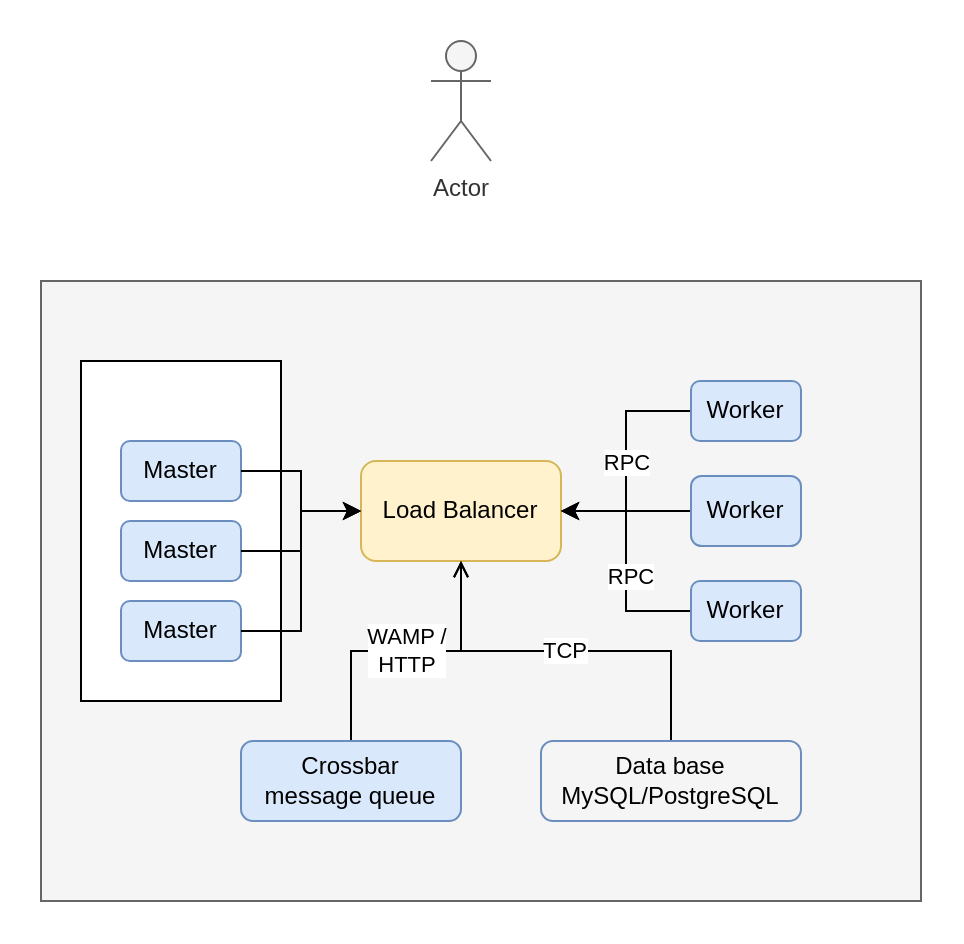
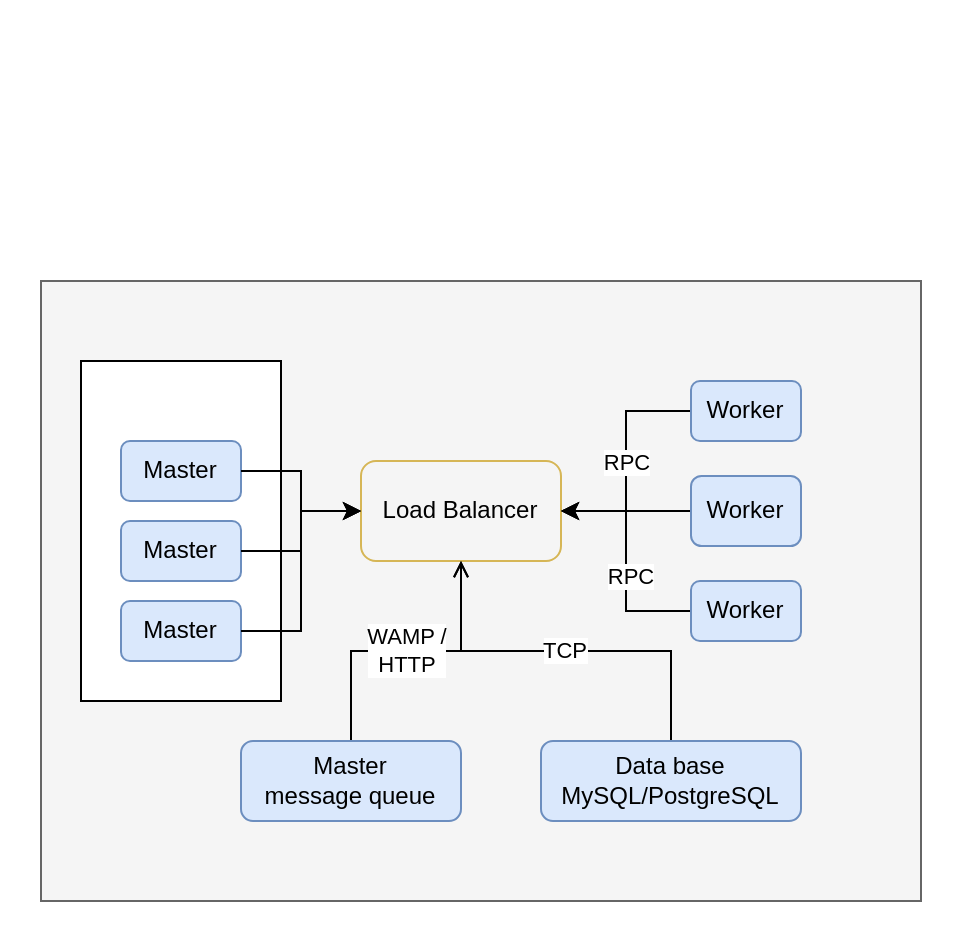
  <mxCell id="0" />
  <mxCell id="1" parent="0" />
  <mxCell id="2" value="" style="rounded=0;whiteSpace=wrap;html=1;fillColor=#f5f5f5;strokeColor=#666666;fontColor=#333333;" vertex="1" parent="1"><mxGeometry x="20" y="140" width="440" height="310" as="geometry" /></mxCell>
- <mxCell id="3" value="Load Balancer" style="rounded=1;whiteSpace=wrap;html=1;fillColor=#fff2cc;strokeColor=#d6b656;" vertex="1" parent="1"><mxGeometry x="180" y="230" width="100" height="50" as="geometry" /></mxCell>
+ <mxCell id="3" value="Load Balancer" style="rounded=1;whiteSpace=wrap;html=1;fillColor=#f5f5f5;strokeColor=#d6b656;" vertex="1" parent="1"><mxGeometry x="180" y="230" width="100" height="50" as="geometry" /></mxCell>
  <mxCell id="4" value="RPC" style="edgeStyle=orthogonalEdgeStyle;rounded=0;orthogonalLoop=1;jettySize=auto;html=1;exitX=0;exitY=0.5;exitDx=0;exitDy=0;entryX=1;entryY=0.5;entryDx=0;entryDy=0;" edge="1" parent="1" source="5" target="3"><mxGeometry relative="1" as="geometry" /></mxCell>
  <mxCell id="5" value="Worker" style="rounded=1;whiteSpace=wrap;html=1;fillColor=#dae8fc;strokeColor=#6c8ebf;" vertex="1" parent="1"><mxGeometry x="345" y="190" width="55" height="30" as="geometry" /></mxCell>
- <mxCell id="6" value="Actor" style="shape=umlActor;verticalLabelPosition=bottom;labelBackgroundColor=#ffffff;verticalAlign=top;html=1;outlineConnect=0;fillColor=#f5f5f5;strokeColor=#666666;fontColor=#333333;" vertex="1" parent="1"><mxGeometry x="215" y="20" width="30" height="60" as="geometry" /></mxCell>
  <mxCell id="7" value="" style="group;fillColor=#dae8fc;strokeColor=#6c8ebf;" vertex="1" connectable="0" parent="1"><mxGeometry x="40" y="180" width="100" height="170" as="geometry" /></mxCell>
  <mxCell id="8" value="" style="rounded=0;whiteSpace=wrap;html=1;" vertex="1" parent="7"><mxGeometry width="100" height="170" as="geometry" /></mxCell>
  <mxCell id="9" value="Master" style="rounded=1;whiteSpace=wrap;html=1;fillColor=#dae8fc;strokeColor=#6c8ebf;" vertex="1" parent="7"><mxGeometry x="20" y="40" width="60" height="30" as="geometry" /></mxCell>
  <mxCell id="10" value="Master" style="rounded=1;whiteSpace=wrap;html=1;fillColor=#dae8fc;strokeColor=#6c8ebf;" vertex="1" parent="7"><mxGeometry x="20" y="80" width="60" height="30" as="geometry" /></mxCell>
  <mxCell id="11" value="Master" style="rounded=1;whiteSpace=wrap;html=1;fillColor=#dae8fc;strokeColor=#6c8ebf;" vertex="1" parent="7"><mxGeometry x="20" y="120" width="60" height="30" as="geometry" /></mxCell>
  <mxCell id="12" style="edgeStyle=orthogonalEdgeStyle;rounded=0;orthogonalLoop=1;jettySize=auto;html=1;exitX=0;exitY=0.5;exitDx=0;exitDy=0;" edge="1" parent="1" source="13" target="3"><mxGeometry relative="1" as="geometry" /></mxCell>
  <mxCell id="13" value="Worker" style="rounded=1;whiteSpace=wrap;html=1;fillColor=#dae8fc;strokeColor=#6c8ebf;" vertex="1" parent="1"><mxGeometry x="345" y="237.5" width="55" height="35" as="geometry" /></mxCell>
  <mxCell id="14" style="edgeStyle=orthogonalEdgeStyle;rounded=0;orthogonalLoop=1;jettySize=auto;html=1;exitX=0;exitY=0.5;exitDx=0;exitDy=0;entryX=1;entryY=0.5;entryDx=0;entryDy=0;" edge="1" parent="1" source="16" target="3"><mxGeometry relative="1" as="geometry" /></mxCell>
  <mxCell id="15" value="RPC" style="edgeLabel;html=1;align=center;verticalAlign=middle;resizable=0;points=[];" vertex="1" connectable="0" parent="14"><mxGeometry x="-0.467" y="-18" relative="1" as="geometry"><mxPoint as="offset" /></mxGeometry></mxCell>
  <mxCell id="16" value="Worker" style="rounded=1;whiteSpace=wrap;html=1;fillColor=#dae8fc;strokeColor=#6c8ebf;" vertex="1" parent="1"><mxGeometry x="345" y="290" width="55" height="30" as="geometry" /></mxCell>
  <mxCell id="17" value="TCP" style="edgeStyle=orthogonalEdgeStyle;rounded=0;orthogonalLoop=1;jettySize=auto;html=1;exitX=0.5;exitY=0;exitDx=0;exitDy=0;entryX=0.5;entryY=1;entryDx=0;entryDy=0;endArrow=open;" edge="1" parent="1" source="18" target="3"><mxGeometry relative="1" as="geometry" /></mxCell>
- <mxCell id="18" value="&lt;div&gt;Data base&lt;/div&gt;&lt;div&gt;MySQL/PostgreSQL&lt;br&gt;&lt;/div&gt;" style="rounded=1;whiteSpace=wrap;html=1;fillColor=#f5f5f5;strokeColor=#6c8ebf;" vertex="1" parent="1"><mxGeometry x="270" y="370" width="130" height="40" as="geometry" /></mxCell>
+ <mxCell id="18" value="&lt;div&gt;Data base&lt;/div&gt;&lt;div&gt;MySQL/PostgreSQL&lt;br&gt;&lt;/div&gt;" style="rounded=1;whiteSpace=wrap;html=1;fillColor=#dae8fc;strokeColor=#6c8ebf;" vertex="1" parent="1"><mxGeometry x="270" y="370" width="130" height="40" as="geometry" /></mxCell>
  <mxCell id="19" value="&lt;div&gt;WAMP / &lt;br&gt;&lt;/div&gt;&lt;div&gt;HTTP&lt;/div&gt;" style="edgeStyle=orthogonalEdgeStyle;rounded=0;orthogonalLoop=1;jettySize=auto;html=1;exitX=0.5;exitY=0;exitDx=0;exitDy=0;endArrow=open;" edge="1" parent="1" source="20" target="3"><mxGeometry relative="1" as="geometry" /></mxCell>
- <mxCell id="20" value="&lt;div&gt;Crossbar &lt;br&gt;&lt;/div&gt;&lt;div&gt;message queue&lt;/div&gt;" style="rounded=1;whiteSpace=wrap;html=1;fillColor=#dae8fc;strokeColor=#6c8ebf;" vertex="1" parent="1"><mxGeometry x="120" y="370" width="110" height="40" as="geometry" /></mxCell>
+ <mxCell id="20" value="&lt;div&gt;Master &lt;br&gt;&lt;/div&gt;&lt;div&gt;message queue&lt;/div&gt;" style="rounded=1;whiteSpace=wrap;html=1;fillColor=#dae8fc;strokeColor=#6c8ebf;" vertex="1" parent="1"><mxGeometry x="120" y="370" width="110" height="40" as="geometry" /></mxCell>
  <mxCell id="21" style="edgeStyle=orthogonalEdgeStyle;rounded=0;orthogonalLoop=1;jettySize=auto;html=1;exitX=1;exitY=0.5;exitDx=0;exitDy=0;entryX=0;entryY=0.5;entryDx=0;entryDy=0;" edge="1" parent="1" source="9" target="3"><mxGeometry relative="1" as="geometry" /></mxCell>
  <mxCell id="22" style="edgeStyle=orthogonalEdgeStyle;rounded=0;orthogonalLoop=1;jettySize=auto;html=1;exitX=1;exitY=0.5;exitDx=0;exitDy=0;" edge="1" parent="1" source="10" target="3"><mxGeometry relative="1" as="geometry" /></mxCell>
  <mxCell id="23" style="edgeStyle=orthogonalEdgeStyle;rounded=0;orthogonalLoop=1;jettySize=auto;html=1;exitX=1;exitY=0.5;exitDx=0;exitDy=0;entryX=0;entryY=0.5;entryDx=0;entryDy=0;" edge="1" parent="1" source="11" target="3"><mxGeometry relative="1" as="geometry" /></mxCell>
